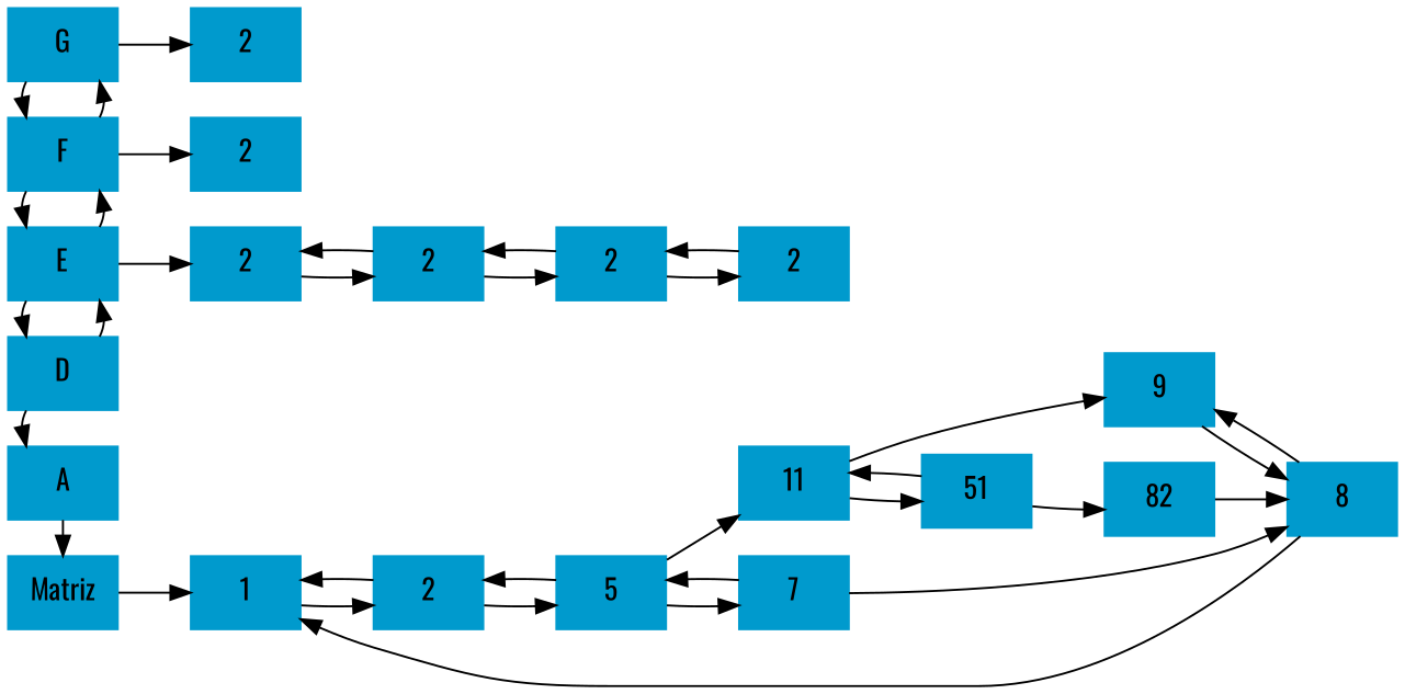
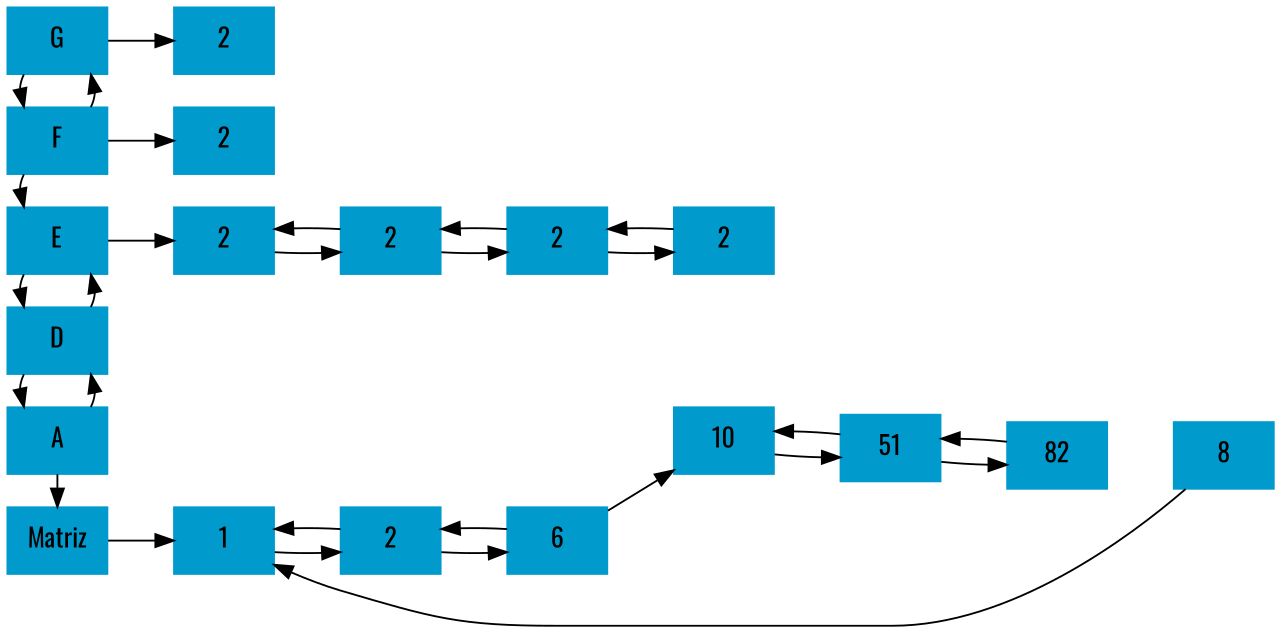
  digraph {
    fontname=Oswald
    rankdir=LR
    node [color=deepskyblue3 fontname=Oswald shape=box style=filled]
    edge [color=black fontname=Oswald]
    Matriz
    n2 [label=A]
    n3 [label=D]
    n4 [label=E]
    n5 [label=F]
    n6 [label=G]
    n7 [label=1]
    n8 [label=2]
    n9 [label=2]
    n10 [label=2]
    n11 [label=2]
    n12 [label=2]
-   n13 [label=5]
-   n14 [label=7]
-   n15 [label=11]
+   n13 [label=6]
+   n15 [label=10]
    n16 [label=8]
-   n17 [label=9]
    n18 [label=51]
    n19 [label=82]
    n20 [label=2]
    n21 [label=2]
    subgraph sub_1 {
      rank=min
      Matriz
      n2
      n3
      n4
      n5
      n6
    }
    Matriz -> n7
    n2 -> Matriz
+   n2 -> n3
    n3 -> n2
    n3 -> n4
    n4 -> n3
-   n4 -> n5
    n4 -> n8
    n5 -> n4
    n5 -> n6
    n5 -> n9
    n6 -> n5
    n6 -> n10
    n7 -> n11
    n8 -> n12
    n11 -> n7
    n11 -> n13
    n12 -> n8
    n12 -> n20
    n13 -> n11
-   n13 -> n14
    n13 -> n15
-   n14 -> n13
-   n14 -> n16
-   n15 -> n17
    n15 -> n18
    n16 -> n7
-   n16 -> n17
-   n17 -> n16
    n18 -> n15
    n18 -> n19
-   n19 -> n16
+   n19 -> n18
    n20 -> n12
    n20 -> n21
    n21 -> n20
  }
